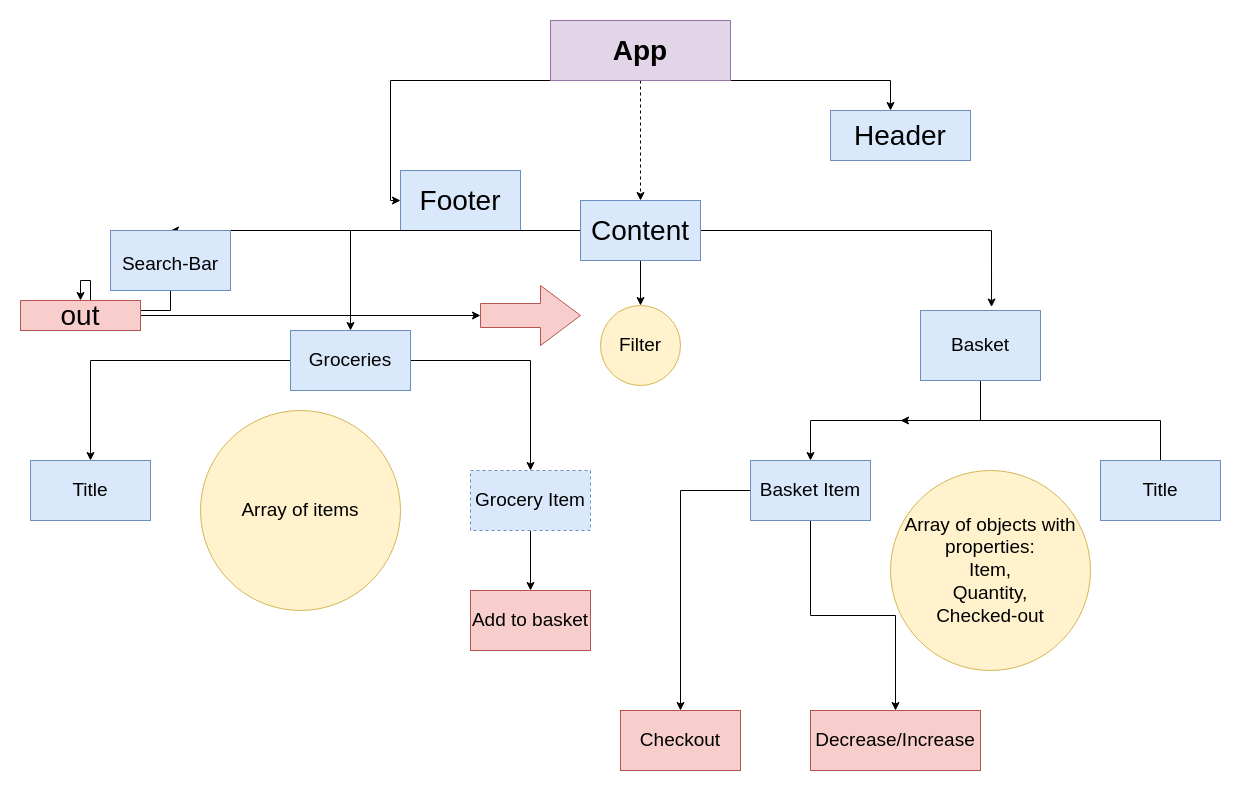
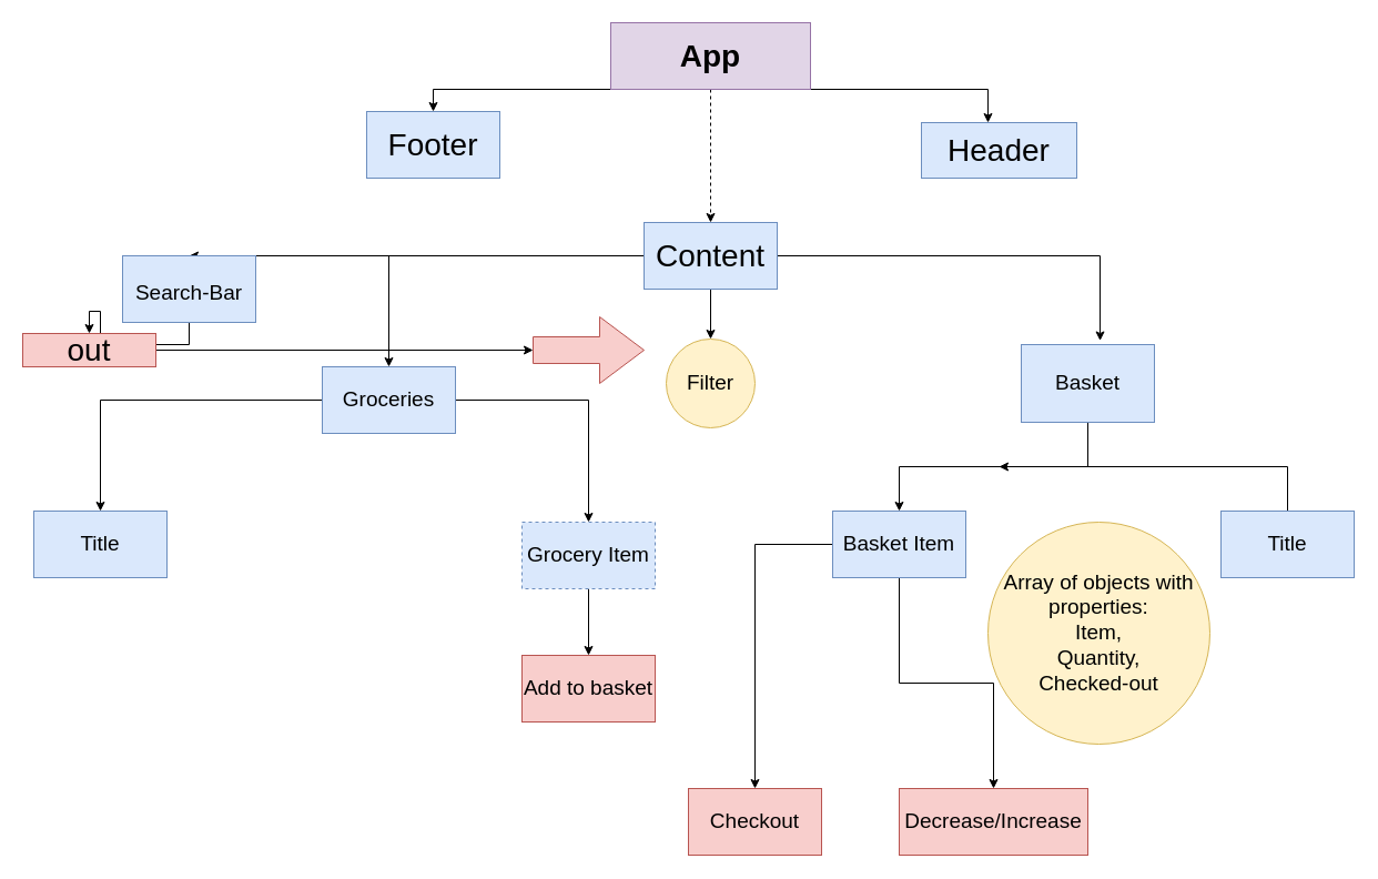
  <mxCell id="0" />
  <mxCell id="1" parent="0" />
  <mxCell id="2" style="edgeStyle=orthogonalEdgeStyle;rounded=0;orthogonalLoop=1;jettySize=auto;html=1;exitX=1;exitY=1;exitDx=0;exitDy=0;fontSize=28;" edge="1" parent="1" source="5" target="6"><mxGeometry relative="1" as="geometry"><mxPoint x="640" y="120" as="targetPoint" /><Array as="points"><mxPoint x="890" y="80" /></Array></mxGeometry></mxCell>
  <mxCell id="3" style="edgeStyle=orthogonalEdgeStyle;rounded=0;orthogonalLoop=1;jettySize=auto;html=1;exitX=0;exitY=1;exitDx=0;exitDy=0;fontSize=28;" edge="1" parent="1" source="5" target="7"><mxGeometry relative="1" as="geometry"><mxPoint x="390" y="130" as="targetPoint" /><Array as="points"><mxPoint x="390" y="80" /></Array></mxGeometry></mxCell>
  <mxCell id="4" style="edgeStyle=orthogonalEdgeStyle;rounded=0;orthogonalLoop=1;jettySize=auto;html=1;exitX=0.5;exitY=1;exitDx=0;exitDy=0;entryX=0.5;entryY=0;entryDx=0;entryDy=0;fontSize=28;dashed=1;" edge="1" parent="1" source="5" target="12"><mxGeometry relative="1" as="geometry" /></mxCell>
  <mxCell id="5" value="&lt;font style=&quot;font-size: 28px&quot;&gt;&lt;b&gt;App&lt;/b&gt;&lt;/font&gt;" style="rounded=0;whiteSpace=wrap;html=1;fillColor=#e1d5e7;strokeColor=#9673a6;" vertex="1" parent="1"><mxGeometry x="550" width="180" height="60" as="geometry" y="20" /></mxCell>
  <mxCell id="6" value="Header" style="rounded=0;whiteSpace=wrap;html=1;fontSize=28;fillColor=#dae8fc;strokeColor=#6c8ebf;" vertex="1" parent="1"><mxGeometry x="830" y="110" width="140" height="50" as="geometry" /></mxCell>
- <mxCell id="7" value="Footer" style="rounded=0;whiteSpace=wrap;html=1;fontSize=28;fillColor=#dae8fc;strokeColor=#6c8ebf;" vertex="1" parent="1"><mxGeometry x="400" y="170" width="120" height="60" as="geometry" /></mxCell>
+ <mxCell id="7" value="Footer" style="rounded=0;whiteSpace=wrap;html=1;fontSize=28;fillColor=#dae8fc;strokeColor=#6c8ebf;" vertex="1" parent="1"><mxGeometry x="330" y="100" width="120" height="60" as="geometry" /></mxCell>
  <mxCell id="8" style="edgeStyle=orthogonalEdgeStyle;rounded=0;orthogonalLoop=1;jettySize=auto;html=1;entryX=0.5;entryY=0;entryDx=0;entryDy=0;fontSize=19;" edge="1" parent="1" source="12" target="14"><mxGeometry relative="1" as="geometry"><Array as="points"><mxPoint x="180" y="230" /><mxPoint x="180" y="230" /></Array></mxGeometry></mxCell>
  <mxCell id="9" style="edgeStyle=orthogonalEdgeStyle;rounded=0;orthogonalLoop=1;jettySize=auto;html=1;entryX=0.5;entryY=0;entryDx=0;entryDy=0;fontSize=19;" edge="1" parent="1" source="12" target="17"><mxGeometry relative="1" as="geometry" /></mxCell>
  <mxCell id="10" style="edgeStyle=orthogonalEdgeStyle;rounded=0;orthogonalLoop=1;jettySize=auto;html=1;exitX=1;exitY=0.5;exitDx=0;exitDy=0;entryX=0.592;entryY=-0.05;entryDx=0;entryDy=0;entryPerimeter=0;fontSize=19;" edge="1" parent="1" source="12" target="19"><mxGeometry relative="1" as="geometry" /></mxCell>
  <mxCell id="11" style="edgeStyle=orthogonalEdgeStyle;rounded=0;orthogonalLoop=1;jettySize=auto;html=1;exitX=0.5;exitY=1;exitDx=0;exitDy=0;entryX=0.5;entryY=0;entryDx=0;entryDy=0;fontSize=19;" edge="1" parent="1" source="12" target="28"><mxGeometry relative="1" as="geometry" /></mxCell>
  <mxCell id="12" value="Content" style="rounded=0;whiteSpace=wrap;html=1;fontSize=28;fillColor=#dae8fc;strokeColor=#6c8ebf;" vertex="1" parent="1"><mxGeometry x="580" y="200" width="120" height="60" as="geometry" /></mxCell>
  <mxCell id="13" value="" style="edgeStyle=orthogonalEdgeStyle;rounded=0;orthogonalLoop=1;jettySize=auto;html=1;fontSize=19;" edge="1" parent="1" source="14" target="32"><mxGeometry relative="1" as="geometry" /></mxCell>
  <mxCell id="14" value="&lt;font style=&quot;font-size: 19px&quot;&gt;Search-Bar&lt;/font&gt;" style="rounded=0;whiteSpace=wrap;html=1;fontSize=28;fillColor=#dae8fc;strokeColor=#6c8ebf;" vertex="1" parent="1"><mxGeometry x="110" y="230" width="120" height="60" as="geometry" /></mxCell>
  <mxCell id="15" style="edgeStyle=orthogonalEdgeStyle;rounded=0;orthogonalLoop=1;jettySize=auto;html=1;entryX=0.5;entryY=0;entryDx=0;entryDy=0;fontSize=19;" edge="1" parent="1" source="17" target="20"><mxGeometry relative="1" as="geometry"><Array as="points"><mxPoint x="90" y="360" /></Array></mxGeometry></mxCell>
  <mxCell id="16" style="edgeStyle=orthogonalEdgeStyle;rounded=0;orthogonalLoop=1;jettySize=auto;html=1;fontSize=19;" edge="1" parent="1" source="17" target="24"><mxGeometry relative="1" as="geometry" /></mxCell>
  <mxCell id="17" value="Groceries" style="rounded=0;whiteSpace=wrap;html=1;fontSize=19;fillColor=#dae8fc;strokeColor=#6c8ebf;" vertex="1" parent="1"><mxGeometry x="290" y="330" width="120" height="60" as="geometry" /></mxCell>
  <mxCell id="18" style="edgeStyle=orthogonalEdgeStyle;rounded=0;orthogonalLoop=1;jettySize=auto;html=1;fontSize=19;" edge="1" parent="1" source="19" target="27"><mxGeometry relative="1" as="geometry"><Array as="points"><mxPoint x="980" y="420" /><mxPoint x="810" y="420" /></Array></mxGeometry></mxCell>
  <mxCell id="19" value="Basket" style="rounded=0;whiteSpace=wrap;html=1;fontSize=19;fillColor=#dae8fc;strokeColor=#6c8ebf;" vertex="1" parent="1"><mxGeometry x="920" y="310" width="120" height="70" as="geometry" /></mxCell>
  <mxCell id="20" value="Title" style="rounded=0;whiteSpace=wrap;html=1;fontSize=19;fillColor=#dae8fc;strokeColor=#6c8ebf;" vertex="1" parent="1"><mxGeometry x="30" y="460" width="120" height="60" as="geometry" /></mxCell>
  <mxCell id="21" style="edgeStyle=orthogonalEdgeStyle;rounded=0;orthogonalLoop=1;jettySize=auto;html=1;exitX=0.5;exitY=0;exitDx=0;exitDy=0;fontSize=19;" edge="1" parent="1" source="22"><mxGeometry relative="1" as="geometry"><mxPoint x="900" y="420" as="targetPoint" /><Array as="points"><mxPoint x="1160" y="420" /></Array></mxGeometry></mxCell>
  <mxCell id="22" value="Title" style="rounded=0;whiteSpace=wrap;html=1;fontSize=19;fillColor=#dae8fc;strokeColor=#6c8ebf;" vertex="1" parent="1"><mxGeometry x="1100" y="460" width="120" height="60" as="geometry" /></mxCell>
  <mxCell id="23" value="" style="edgeStyle=orthogonalEdgeStyle;rounded=0;orthogonalLoop=1;jettySize=auto;html=1;fontSize=19;" edge="1" parent="1" source="24" target="34"><mxGeometry relative="1" as="geometry" /></mxCell>
  <mxCell id="24" value="Grocery Item" style="rounded=0;whiteSpace=wrap;html=1;fontSize=19;fillColor=#dae8fc;strokeColor=#6c8ebf;dashed=1;" vertex="1" parent="1"><mxGeometry x="470" y="470" width="120" height="60" as="geometry" /></mxCell>
  <mxCell id="25" value="" style="edgeStyle=orthogonalEdgeStyle;rounded=0;orthogonalLoop=1;jettySize=auto;html=1;fontSize=19;" edge="1" parent="1" source="27" target="35"><mxGeometry relative="1" as="geometry" /></mxCell>
  <mxCell id="26" value="" style="edgeStyle=orthogonalEdgeStyle;rounded=0;orthogonalLoop=1;jettySize=auto;html=1;fontSize=19;" edge="1" parent="1" source="27" target="36"><mxGeometry relative="1" as="geometry" /></mxCell>
  <mxCell id="27" value="Basket Item" style="rounded=0;whiteSpace=wrap;html=1;fontSize=19;fillColor=#dae8fc;strokeColor=#6c8ebf;" vertex="1" parent="1"><mxGeometry x="750" y="460" width="120" height="60" as="geometry" /></mxCell>
  <mxCell id="28" value="Filter" style="ellipse;whiteSpace=wrap;html=1;aspect=fixed;fontSize=19;fillColor=#fff2cc;strokeColor=#d6b656;" vertex="1" parent="1"><mxGeometry x="600" y="305" width="80" height="80" as="geometry" /></mxCell>
  <mxCell id="29" value="Array of objects with properties:&lt;br&gt;Item,&lt;br&gt;Quantity,&lt;br&gt;Checked-out" style="ellipse;whiteSpace=wrap;html=1;aspect=fixed;fontSize=19;fillColor=#fff2cc;strokeColor=#d6b656;" vertex="1" parent="1"><mxGeometry x="890" y="470" width="200" height="200" as="geometry" /></mxCell>
- <mxCell id="30" value="Array of items" style="ellipse;whiteSpace=wrap;html=1;aspect=fixed;fontSize=19;fillColor=#fff2cc;strokeColor=#d6b656;" vertex="1" parent="1"><mxGeometry x="200" y="410" width="200" height="200" as="geometry" /></mxCell>
  <mxCell id="31" value="" style="edgeStyle=orthogonalEdgeStyle;rounded=0;orthogonalLoop=1;jettySize=auto;html=1;fontSize=19;" edge="1" parent="1" source="32" target="33"><mxGeometry relative="1" as="geometry" /></mxCell>
  <mxCell id="32" value="out" style="rounded=0;whiteSpace=wrap;html=1;fontSize=28;fillColor=#f8cecc;strokeColor=#b85450;" vertex="1" parent="1"><mxGeometry x="20" y="300" width="120" height="30" as="geometry" /></mxCell>
  <mxCell id="33" value="" style="shape=singleArrow;whiteSpace=wrap;html=1;arrowWidth=0.4;arrowSize=0.4;rounded=0;fontSize=28;strokeColor=#b85450;fillColor=#f8cecc;" vertex="1" parent="1"><mxGeometry x="480" y="285" width="100" height="60" as="geometry" /></mxCell>
  <mxCell id="34" value="Add to basket" style="rounded=0;whiteSpace=wrap;html=1;fontSize=19;fillColor=#f8cecc;strokeColor=#b85450;" vertex="1" parent="1"><mxGeometry x="470" y="590" width="120" height="60" as="geometry" /></mxCell>
  <mxCell id="35" value="Checkout" style="rounded=0;whiteSpace=wrap;html=1;fontSize=19;fillColor=#f8cecc;strokeColor=#b85450;" vertex="1" parent="1"><mxGeometry x="620" y="710" width="120" height="60" as="geometry" /></mxCell>
  <mxCell id="36" value="Decrease/Increase" style="rounded=0;whiteSpace=wrap;html=1;fontSize=19;fillColor=#f8cecc;strokeColor=#b85450;" vertex="1" parent="1"><mxGeometry x="810" y="710" width="170" height="60" as="geometry" /></mxCell>
